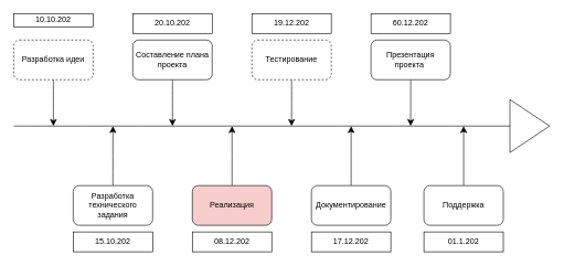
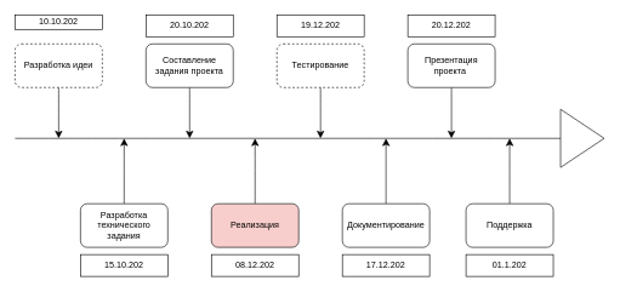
  <mxCell id="0" />
  <mxCell id="1" parent="0" />
  <mxCell id="2" style="edgeStyle=none;curved=1;rounded=0;orthogonalLoop=1;jettySize=auto;html=1;fontSize=12;startSize=8;endSize=8;" edge="1" parent="1" source="3"><mxGeometry relative="1" as="geometry"><mxPoint x="620" y="190" as="targetPoint" /></mxGeometry></mxCell>
  <mxCell id="3" value="Презентация проекта&amp;nbsp;" style="rounded=1;whiteSpace=wrap;html=1;" parent="1" vertex="1"><mxGeometry x="560" y="60" width="120" height="60" as="geometry" /></mxCell>
  <mxCell id="4" style="edgeStyle=none;curved=1;rounded=0;orthogonalLoop=1;jettySize=auto;html=1;fontSize=12;startSize=8;endSize=8;" edge="1" parent="1" source="5"><mxGeometry relative="1" as="geometry"><mxPoint x="80" y="190" as="targetPoint" /></mxGeometry></mxCell>
  <mxCell id="5" value="Разработка идеи" style="rounded=1;whiteSpace=wrap;html=1;dashed=1;" parent="1" vertex="1"><mxGeometry x="20" y="60" width="120" height="60" as="geometry" /></mxCell>
  <mxCell id="6" style="edgeStyle=none;curved=1;rounded=0;orthogonalLoop=1;jettySize=auto;html=1;fontSize=12;startSize=8;endSize=8;" edge="1" parent="1" source="7"><mxGeometry relative="1" as="geometry"><mxPoint x="170" y="190" as="targetPoint" /></mxGeometry></mxCell>
  <mxCell id="7" value="Разработка технического задания" style="rounded=1;whiteSpace=wrap;html=1;" parent="1" vertex="1"><mxGeometry x="110" y="280" width="120" height="60" as="geometry" /></mxCell>
  <mxCell id="8" style="edgeStyle=none;curved=1;rounded=0;orthogonalLoop=1;jettySize=auto;html=1;fontSize=12;startSize=8;endSize=8;" edge="1" parent="1" source="9"><mxGeometry relative="1" as="geometry"><mxPoint x="260" y="190" as="targetPoint" /></mxGeometry></mxCell>
- <mxCell id="9" value="Составление плана проекта" style="rounded=1;whiteSpace=wrap;html=1;" parent="1" vertex="1"><mxGeometry x="200" y="60" width="120" height="60" as="geometry" /></mxCell>
+ <mxCell id="9" value="Составление задания проекта" style="rounded=1;whiteSpace=wrap;html=1;" parent="1" vertex="1"><mxGeometry x="200" y="60" width="120" height="60" as="geometry" /></mxCell>
  <mxCell id="10" style="edgeStyle=none;curved=1;rounded=0;orthogonalLoop=1;jettySize=auto;html=1;fontSize=12;startSize=8;endSize=8;" edge="1" parent="1" source="11"><mxGeometry relative="1" as="geometry"><mxPoint x="700" y="190" as="targetPoint" /></mxGeometry></mxCell>
  <mxCell id="11" value="Поддержка" style="rounded=1;whiteSpace=wrap;html=1;" parent="1" vertex="1"><mxGeometry x="640" y="280" width="120" height="60" as="geometry" /></mxCell>
  <mxCell id="12" style="edgeStyle=none;curved=1;rounded=0;orthogonalLoop=1;jettySize=auto;html=1;fontSize=12;startSize=8;endSize=8;" edge="1" parent="1" source="13"><mxGeometry relative="1" as="geometry"><mxPoint x="350" y="190" as="targetPoint" /></mxGeometry></mxCell>
  <mxCell id="13" value="Реализация" style="rounded=1;whiteSpace=wrap;html=1;fillColor=#f8cecc;" parent="1" vertex="1"><mxGeometry x="290" y="280" width="120" height="60" as="geometry" /></mxCell>
  <mxCell id="14" style="edgeStyle=none;curved=1;rounded=0;orthogonalLoop=1;jettySize=auto;html=1;fontSize=12;startSize=8;endSize=8;" edge="1" parent="1" source="15"><mxGeometry relative="1" as="geometry"><mxPoint x="440" y="190" as="targetPoint" /></mxGeometry></mxCell>
  <mxCell id="15" value="Тестирование" style="rounded=1;whiteSpace=wrap;html=1;dashed=1;" parent="1" vertex="1"><mxGeometry x="380" y="60" width="120" height="60" as="geometry" /></mxCell>
  <mxCell id="16" value="" style="triangle;whiteSpace=wrap;html=1;" parent="1" vertex="1"><mxGeometry x="770" y="150" width="60" height="80" as="geometry" /></mxCell>
  <mxCell id="17" value="" style="endArrow=none;html=1;rounded=0;fontSize=12;startSize=8;endSize=8;curved=1;entryX=0;entryY=0.5;entryDx=0;entryDy=0;" edge="1" parent="1" target="16"><mxGeometry width="50" height="50" relative="1" as="geometry"><mxPoint x="20" y="190" as="sourcePoint" /><mxPoint x="-20" y="190" as="targetPoint" /></mxGeometry></mxCell>
  <mxCell id="18" style="edgeStyle=none;curved=1;rounded=0;orthogonalLoop=1;jettySize=auto;html=1;fontSize=12;startSize=8;endSize=8;" edge="1" parent="1" source="19"><mxGeometry relative="1" as="geometry"><mxPoint x="530" y="190" as="targetPoint" /></mxGeometry></mxCell>
  <mxCell id="19" value="&lt;div&gt;Документирование&lt;/div&gt;" style="rounded=1;whiteSpace=wrap;html=1;" vertex="1" parent="1"><mxGeometry x="470" y="280" width="120" height="60" as="geometry" /></mxCell>
  <mxCell id="20" value="10.10.202" style="rounded=0;whiteSpace=wrap;html=1;" vertex="1" parent="1"><mxGeometry x="20" y="20" width="120" height="20" as="geometry" /></mxCell>
  <mxCell id="21" value="20.10.202" style="rounded=0;whiteSpace=wrap;html=1;" vertex="1" parent="1"><mxGeometry x="200" y="20" width="120" height="30" as="geometry" /></mxCell>
  <mxCell id="22" value="15.10.202" style="rounded=0;whiteSpace=wrap;html=1;" vertex="1" parent="1"><mxGeometry x="110" y="350" width="120" height="30" as="geometry" /></mxCell>
  <mxCell id="23" value="08.12.202" style="rounded=0;whiteSpace=wrap;html=1;" vertex="1" parent="1"><mxGeometry x="290" y="350" width="120" height="30" as="geometry" /></mxCell>
  <mxCell id="24" value="19.12.202" style="rounded=0;whiteSpace=wrap;html=1;" vertex="1" parent="1"><mxGeometry x="380" y="20" width="120" height="30" as="geometry" /></mxCell>
  <mxCell id="25" value="17.12.202" style="rounded=0;whiteSpace=wrap;html=1;" vertex="1" parent="1"><mxGeometry x="470" y="350" width="120" height="30" as="geometry" /></mxCell>
- <mxCell id="26" value="60.12.202" style="rounded=0;whiteSpace=wrap;html=1;" vertex="1" parent="1"><mxGeometry x="560" y="20" width="120" height="30" as="geometry" /></mxCell>
+ <mxCell id="26" value="20.12.202" style="rounded=0;whiteSpace=wrap;html=1;" vertex="1" parent="1"><mxGeometry x="560" y="20" width="120" height="30" as="geometry" /></mxCell>
  <mxCell id="27" value="01.1.202" style="rounded=0;whiteSpace=wrap;html=1;" vertex="1" parent="1"><mxGeometry x="640" y="350" width="120" height="30" as="geometry" /></mxCell>
